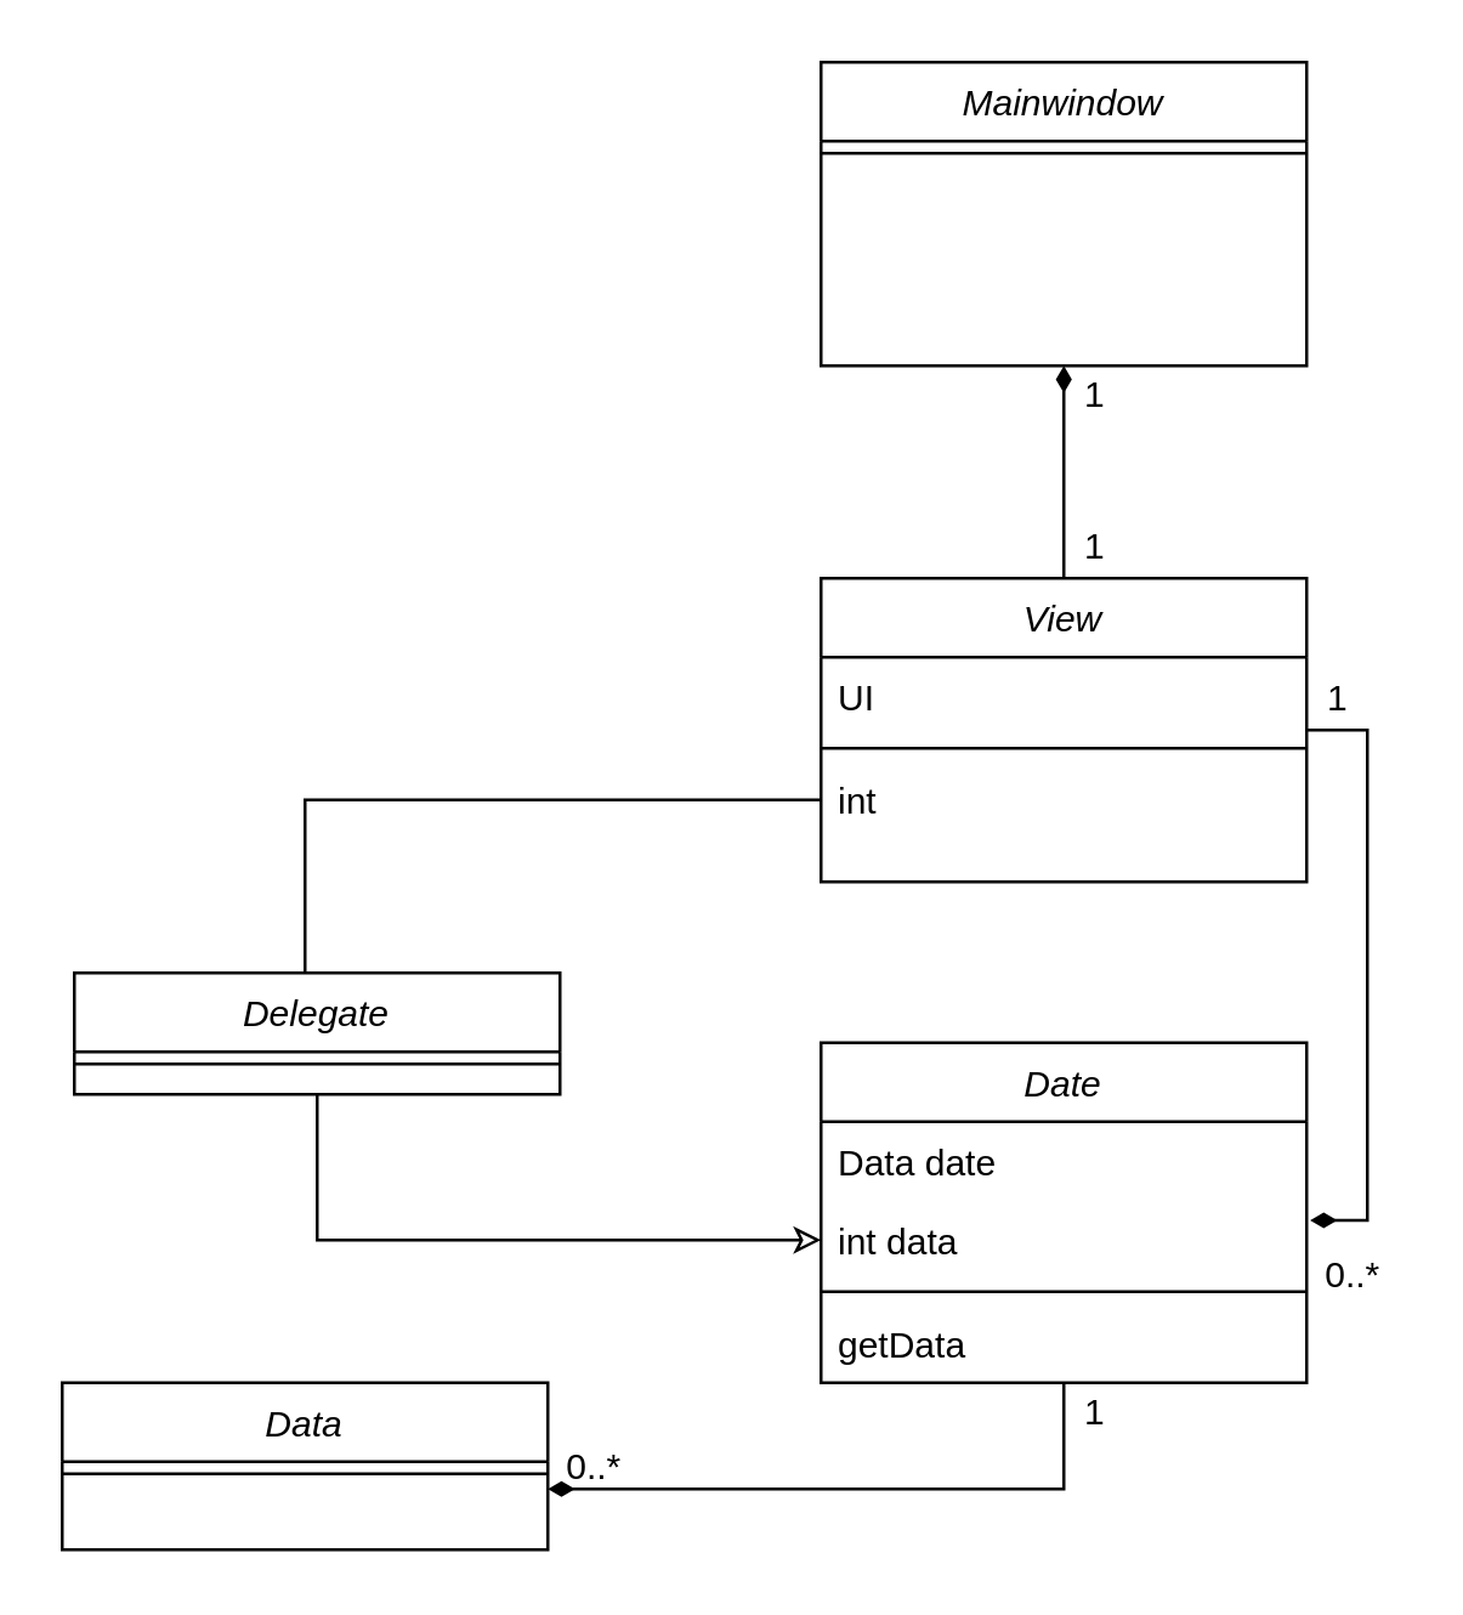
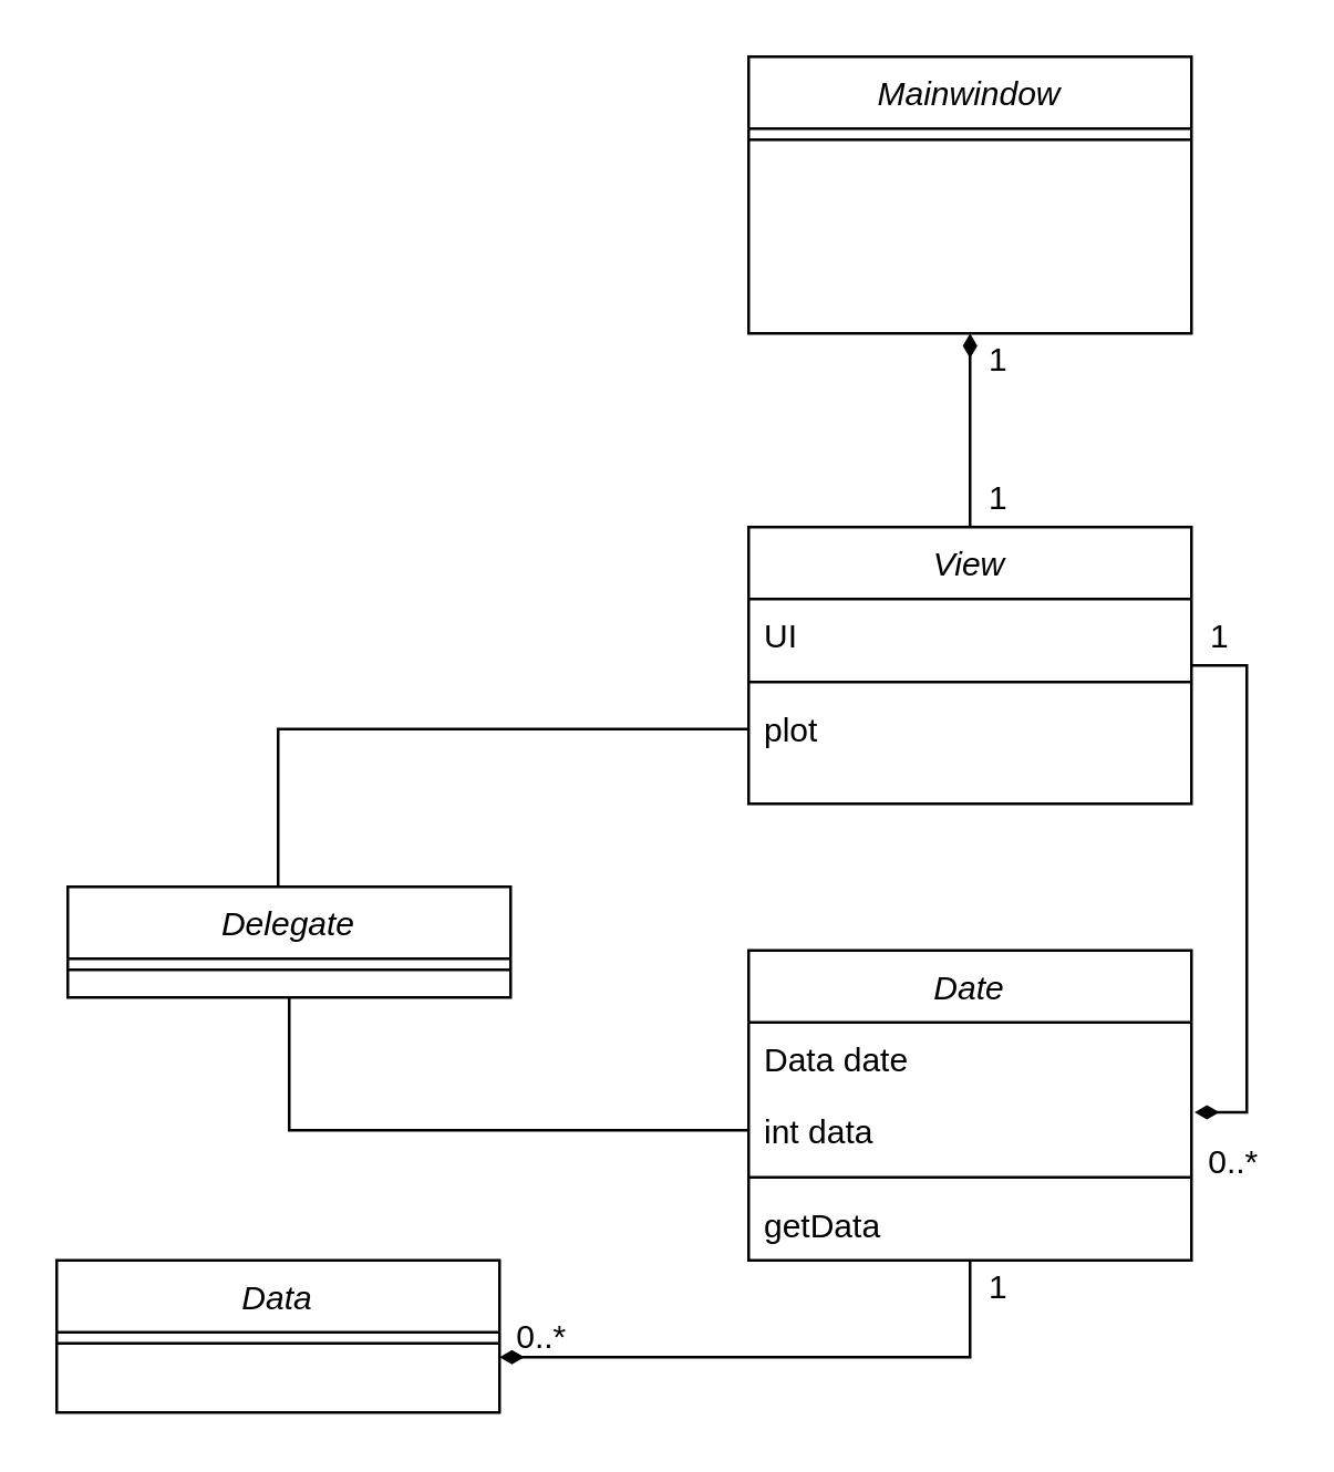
  <mxCell id="0" />
  <mxCell id="1" parent="0" />
  <mxCell id="2" value="" style="edgeStyle=orthogonalEdgeStyle;rounded=0;orthogonalLoop=1;jettySize=auto;html=1;endArrow=diamondThin;endFill=1;entryX=0.5;entryY=1;entryDx=0;entryDy=0;" edge="1" parent="1" source="4" target="24"><mxGeometry relative="1" as="geometry" /></mxCell>
  <mxCell id="3" style="edgeStyle=orthogonalEdgeStyle;rounded=0;orthogonalLoop=1;jettySize=auto;html=1;entryX=1.007;entryY=0.25;entryDx=0;entryDy=0;entryPerimeter=0;endArrow=diamondThin;endFill=1;" edge="1" parent="1" source="4" target="13"><mxGeometry relative="1" as="geometry"><Array as="points"><mxPoint x="450" y="240" /><mxPoint x="450" y="402" /></Array></mxGeometry></mxCell>
  <mxCell id="4" value="View" style="swimlane;fontStyle=2;align=center;verticalAlign=top;childLayout=stackLayout;horizontal=1;startSize=26;horizontalStack=0;resizeParent=1;resizeLast=0;collapsible=1;marginBottom=0;rounded=0;shadow=0;strokeWidth=1;" parent="1" vertex="1"><mxGeometry x="270" y="190" width="160" height="100" as="geometry"><mxRectangle x="230" y="140" width="160" height="26" as="alternateBounds" /></mxGeometry></mxCell>
  <mxCell id="5" value="UI" style="text;align=left;verticalAlign=top;spacingLeft=4;spacingRight=4;overflow=hidden;rotatable=0;points=[[0,0.5],[1,0.5]];portConstraint=eastwest;" parent="4" vertex="1"><mxGeometry y="26" width="160" height="26" as="geometry" /></mxCell>
  <mxCell id="6" value="" style="line;html=1;strokeWidth=1;align=left;verticalAlign=middle;spacingTop=-1;spacingLeft=3;spacingRight=3;rotatable=0;labelPosition=right;points=[];portConstraint=eastwest;" parent="4" vertex="1"><mxGeometry y="52" width="160" height="8" as="geometry" /></mxCell>
- <mxCell id="7" value="int" style="text;align=left;verticalAlign=top;spacingLeft=4;spacingRight=4;overflow=hidden;rotatable=0;points=[[0,0.5],[1,0.5]];portConstraint=eastwest;" parent="4" vertex="1"><mxGeometry y="60" width="160" height="26" as="geometry" /></mxCell>
+ <mxCell id="7" value="plot" style="text;align=left;verticalAlign=top;spacingLeft=4;spacingRight=4;overflow=hidden;rotatable=0;points=[[0,0.5],[1,0.5]];portConstraint=eastwest;" parent="4" vertex="1"><mxGeometry y="60" width="160" height="26" as="geometry" /></mxCell>
  <mxCell id="8" value="Data" style="swimlane;fontStyle=2;align=center;verticalAlign=top;childLayout=stackLayout;horizontal=1;startSize=26;horizontalStack=0;resizeParent=1;resizeLast=0;collapsible=1;marginBottom=0;rounded=0;shadow=0;strokeWidth=1;" parent="1" vertex="1"><mxGeometry x="20" y="455" width="160" height="55" as="geometry"><mxRectangle x="230" y="140" width="160" height="26" as="alternateBounds" /></mxGeometry></mxCell>
  <mxCell id="9" value="" style="line;html=1;strokeWidth=1;align=left;verticalAlign=middle;spacingTop=-1;spacingLeft=3;spacingRight=3;rotatable=0;labelPosition=right;points=[];portConstraint=eastwest;" parent="8" vertex="1"><mxGeometry y="26" width="160" height="8" as="geometry" /></mxCell>
  <mxCell id="10" style="edgeStyle=orthogonalEdgeStyle;rounded=0;orthogonalLoop=1;jettySize=auto;html=1;endArrow=diamondThin;endFill=1;" edge="1" parent="1" source="11"><mxGeometry relative="1" as="geometry"><mxPoint x="180" y="490" as="targetPoint" /><Array as="points"><mxPoint x="350" y="490" /></Array></mxGeometry></mxCell>
  <mxCell id="11" value="Date" style="swimlane;fontStyle=2;align=center;verticalAlign=top;childLayout=stackLayout;horizontal=1;startSize=26;horizontalStack=0;resizeParent=1;resizeLast=0;collapsible=1;marginBottom=0;rounded=0;shadow=0;strokeWidth=1;" parent="1" vertex="1"><mxGeometry x="270" y="343" width="160" height="112" as="geometry"><mxRectangle x="230" y="140" width="160" height="26" as="alternateBounds" /></mxGeometry></mxCell>
  <mxCell id="12" value="Data date" style="text;align=left;verticalAlign=top;spacingLeft=4;spacingRight=4;overflow=hidden;rotatable=0;points=[[0,0.5],[1,0.5]];portConstraint=eastwest;" parent="11" vertex="1"><mxGeometry y="26" width="160" height="26" as="geometry" /></mxCell>
  <mxCell id="13" value="int data" style="text;align=left;verticalAlign=top;spacingLeft=4;spacingRight=4;overflow=hidden;rotatable=0;points=[[0,0.5],[1,0.5]];portConstraint=eastwest;" parent="11" vertex="1"><mxGeometry y="52" width="160" height="26" as="geometry" /></mxCell>
  <mxCell id="14" value="" style="line;html=1;strokeWidth=1;align=left;verticalAlign=middle;spacingTop=-1;spacingLeft=3;spacingRight=3;rotatable=0;labelPosition=right;points=[];portConstraint=eastwest;" parent="11" vertex="1"><mxGeometry y="78" width="160" height="8" as="geometry" /></mxCell>
  <mxCell id="15" value="getData" style="text;align=left;verticalAlign=top;spacingLeft=4;spacingRight=4;overflow=hidden;rotatable=0;points=[[0,0.5],[1,0.5]];portConstraint=eastwest;" parent="11" vertex="1"><mxGeometry y="86" width="160" height="26" as="geometry" /></mxCell>
  <mxCell id="16" value="1" style="text;html=1;align=center;verticalAlign=middle;resizable=0;points=[];autosize=1;strokeColor=none;fillColor=none;" parent="1" vertex="1"><mxGeometry x="350" y="455" width="20" height="20" as="geometry" /></mxCell>
  <mxCell id="17" value="0..*" style="text;html=1;align=center;verticalAlign=middle;resizable=0;points=[];autosize=1;strokeColor=none;fillColor=none;" parent="1" vertex="1"><mxGeometry x="430" y="410" width="30" height="20" as="geometry" /></mxCell>
  <mxCell id="18" value="1" style="text;html=1;align=center;verticalAlign=middle;resizable=0;points=[];autosize=1;strokeColor=none;fillColor=none;" parent="1" vertex="1"><mxGeometry x="430" y="220" width="20" height="20" as="geometry" /></mxCell>
  <mxCell id="19" value="0..*" style="text;html=1;align=center;verticalAlign=middle;resizable=0;points=[];autosize=1;strokeColor=none;fillColor=none;" parent="1" vertex="1"><mxGeometry x="180" y="472.5" width="30" height="20" as="geometry" /></mxCell>
  <mxCell id="20" style="edgeStyle=orthogonalEdgeStyle;rounded=0;orthogonalLoop=1;jettySize=auto;html=1;exitX=0.5;exitY=0;exitDx=0;exitDy=0;endArrow=none;endFill=0;" edge="1" parent="1" source="22" target="7"><mxGeometry relative="1" as="geometry"><Array as="points"><mxPoint x="100" y="263" /></Array></mxGeometry></mxCell>
- <mxCell id="21" style="edgeStyle=orthogonalEdgeStyle;rounded=0;orthogonalLoop=1;jettySize=auto;html=1;exitX=0.5;exitY=1;exitDx=0;exitDy=0;endArrow=classic;endFill=0;" edge="1" parent="1" source="22" target="13"><mxGeometry relative="1" as="geometry" /></mxCell>
+ <mxCell id="21" style="edgeStyle=orthogonalEdgeStyle;rounded=0;orthogonalLoop=1;jettySize=auto;html=1;exitX=0.5;exitY=1;exitDx=0;exitDy=0;endArrow=none;endFill=0;" edge="1" parent="1" source="22" target="13"><mxGeometry relative="1" as="geometry" /></mxCell>
  <mxCell id="22" value="Delegate" style="swimlane;fontStyle=2;align=center;verticalAlign=top;childLayout=stackLayout;horizontal=1;startSize=26;horizontalStack=0;resizeParent=1;resizeLast=0;collapsible=1;marginBottom=0;rounded=0;shadow=0;strokeWidth=1;" vertex="1" parent="1"><mxGeometry x="24" y="320" width="160" height="40" as="geometry"><mxRectangle x="230" y="140" width="160" height="26" as="alternateBounds" /></mxGeometry></mxCell>
  <mxCell id="23" value="" style="line;html=1;strokeWidth=1;align=left;verticalAlign=middle;spacingTop=-1;spacingLeft=3;spacingRight=3;rotatable=0;labelPosition=right;points=[];portConstraint=eastwest;" vertex="1" parent="22"><mxGeometry y="26" width="160" height="8" as="geometry" /></mxCell>
  <mxCell id="24" value="Mainwindow" style="swimlane;fontStyle=2;align=center;verticalAlign=top;childLayout=stackLayout;horizontal=1;startSize=26;horizontalStack=0;resizeParent=1;resizeLast=0;collapsible=1;marginBottom=0;rounded=0;shadow=0;strokeWidth=1;" vertex="1" parent="1"><mxGeometry x="270" y="20" width="160" height="100" as="geometry"><mxRectangle x="230" y="140" width="160" height="26" as="alternateBounds" /></mxGeometry></mxCell>
  <mxCell id="25" value="" style="line;html=1;strokeWidth=1;align=left;verticalAlign=middle;spacingTop=-1;spacingLeft=3;spacingRight=3;rotatable=0;labelPosition=right;points=[];portConstraint=eastwest;" vertex="1" parent="24"><mxGeometry y="26" width="160" height="8" as="geometry" /></mxCell>
  <mxCell id="26" value="1" style="text;html=1;align=center;verticalAlign=middle;resizable=0;points=[];autosize=1;strokeColor=none;fillColor=none;" vertex="1" parent="1"><mxGeometry x="350" y="120" width="20" height="20" as="geometry" /></mxCell>
  <mxCell id="27" value="1" style="text;html=1;align=center;verticalAlign=middle;resizable=0;points=[];autosize=1;strokeColor=none;fillColor=none;" vertex="1" parent="1"><mxGeometry x="350" y="170" width="20" height="20" as="geometry" /></mxCell>
